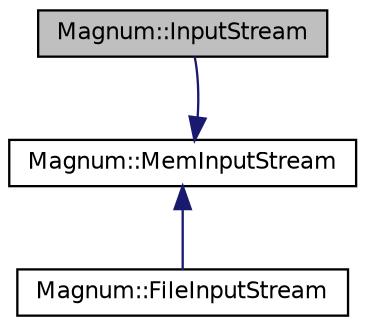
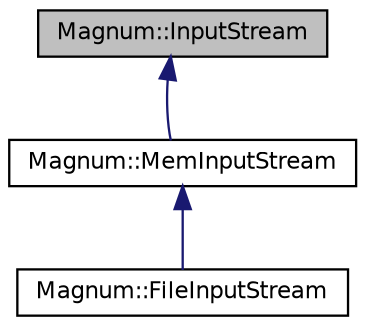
  digraph {
    node [color=black fillcolor=white fontname=Helvetica fontsize=10 shape=record style=filled]
    edge [color=midnightblue dir=back fontname=Helvetica fontsize=10 labelfontname=Helvetica labelfontsize=10 style=solid]
    n1 [fillcolor=grey75 fontcolor=black height=0.2 label="Magnum::InputStream" width=0.4]
    n2 [height=0.2 label="Magnum::MemInputStream" width=0.4]
    n3 [height=0.2 label="Magnum::FileInputStream" width=0.4]
-   n2 -> n1
+   n1 -> n2
    n2 -> n3
  }
